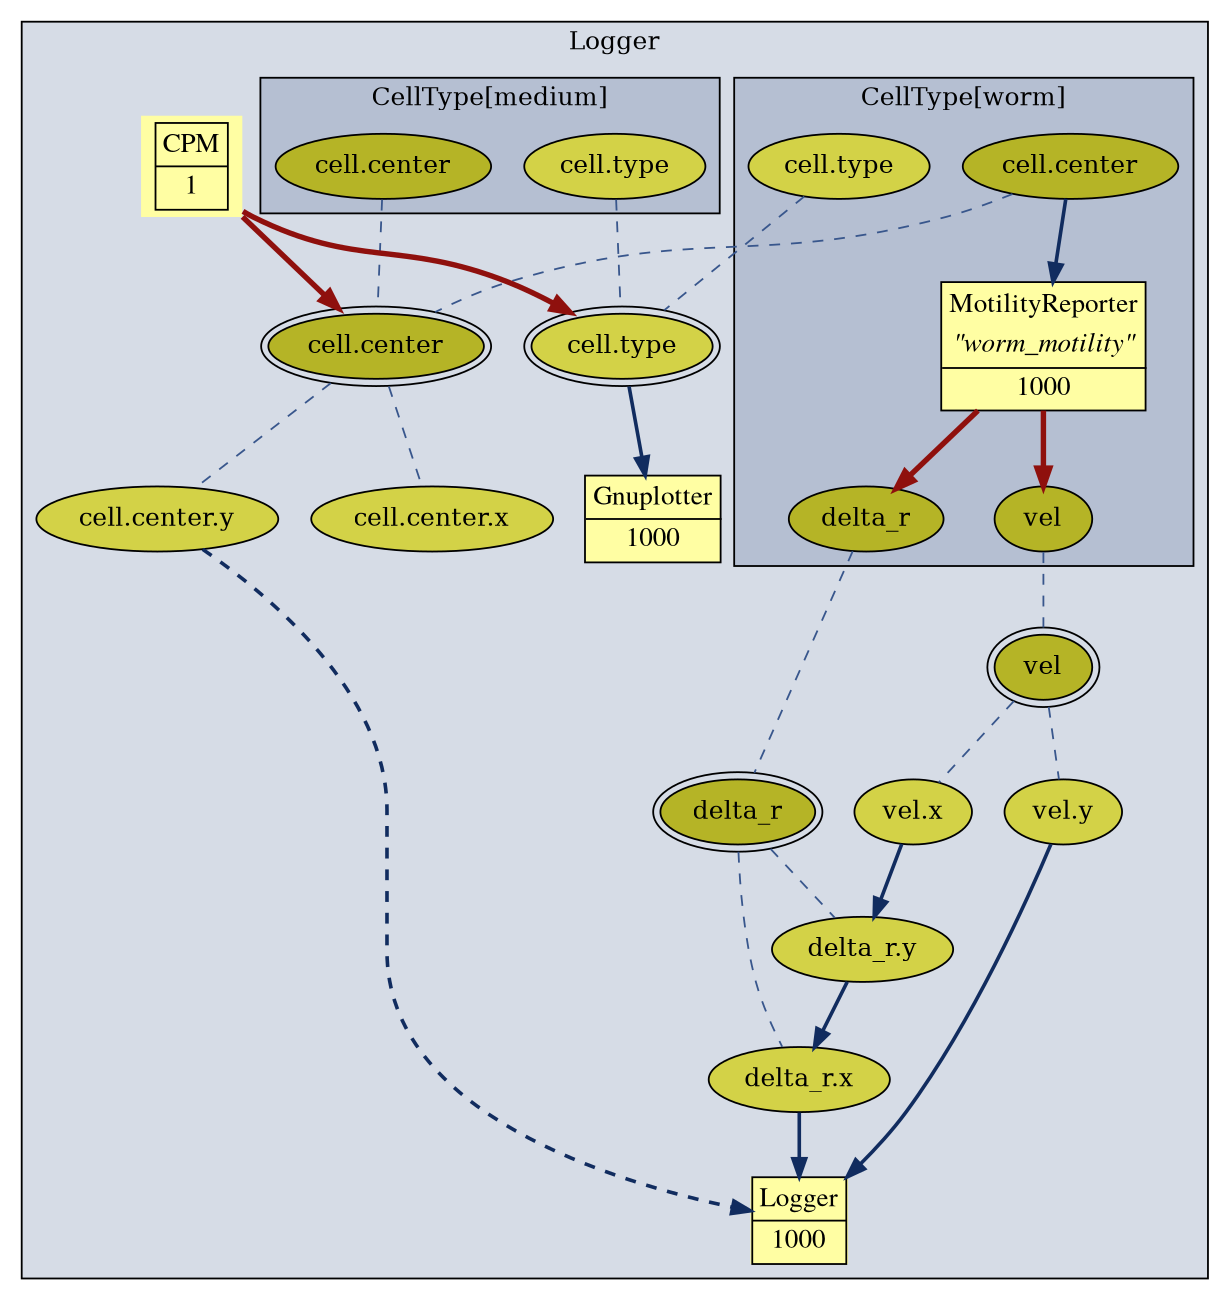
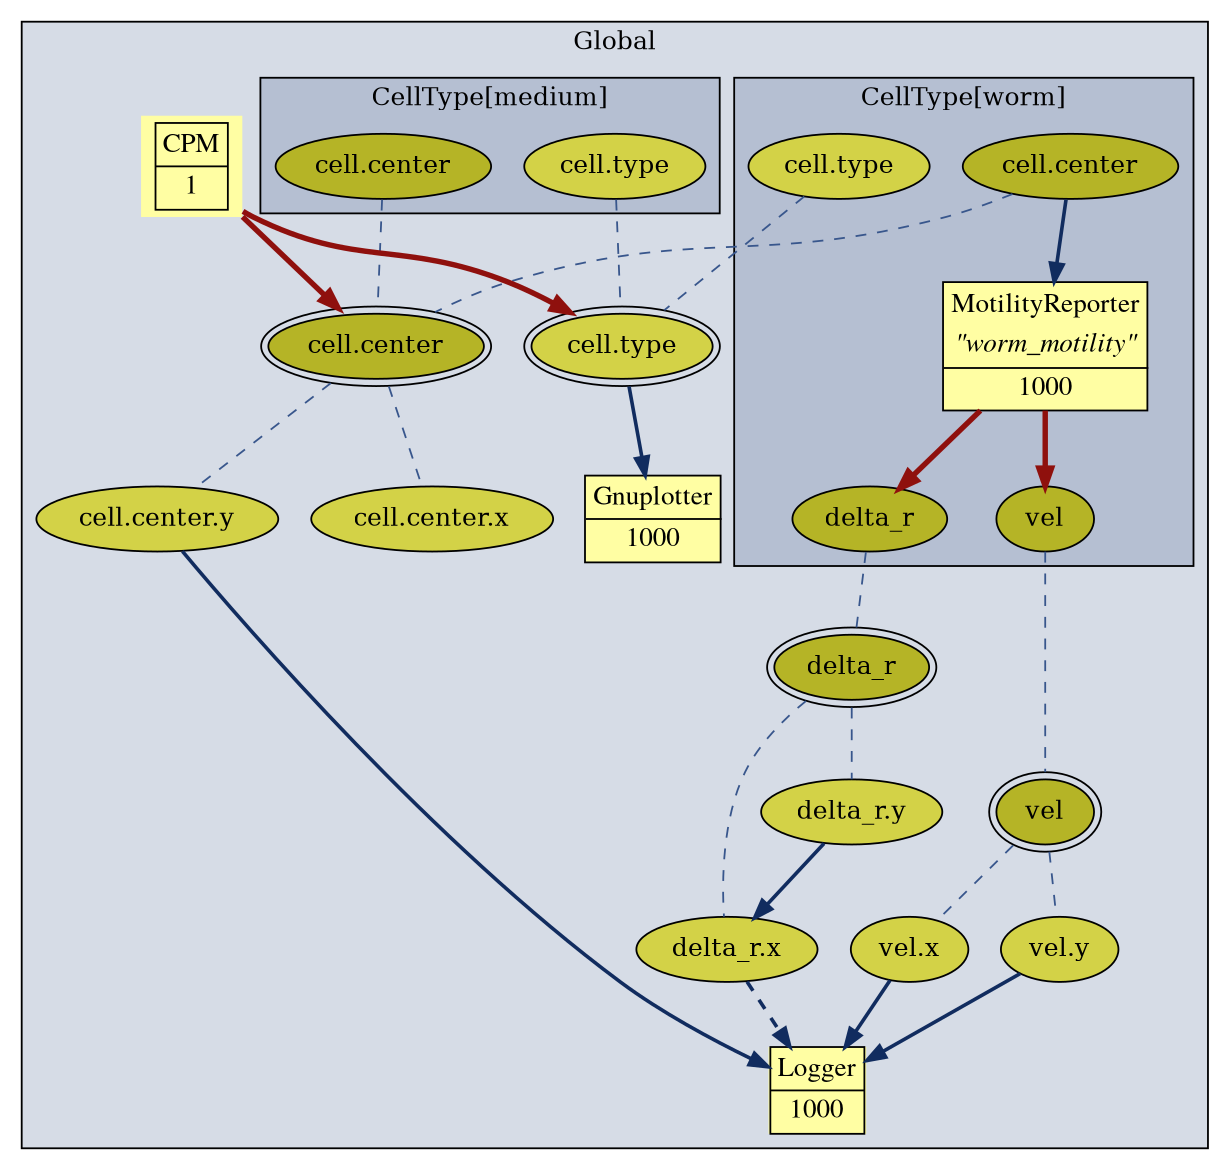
  digraph {
    compound=true
    node [fillcolor="#d3d247" style=filled]
    edge [color="#38568c" penwidth=1 dir=none style=dashed]
    n1 [fillcolor="#fffea3" label=<<font face="times" point-size="15"><table cellborder="0" border="1" cellspacing="0" cellpadding="3" align="center"> <tr><td>MotilityReporter</td></tr> <tr><td><I>"worm_motility"</I></td></tr> <hr/> <tr><td>1000</td></tr></table></font>> margin=0 shape=plaintext]
    n2 [fillcolor="#b5b426" label="cell.center"]
    n3 [label="cell.type"]
    n4 [fillcolor="#b5b426" label=delta_r]
    n5 [fillcolor="#b5b426" label=vel]
    n6 [fillcolor="#b5b426" label="cell.center"]
    n7 [label="cell.type"]
    n8 [fillcolor="#fffea3" label=<<font face="times" point-size="15"><table cellborder="0" border="1" cellspacing="0" cellpadding="3">  <tr><td>CPM</td></tr><hr/><tr><td>1</td></tr></table></font>> shape=plaintext]
    n9 [fillcolor="#fffea3" label=<<font face="times" point-size="15"><table cellborder="0" border="1" cellspacing="0" cellpadding="3" align="center"> <tr><td>Gnuplotter</td></tr> <hr/> <tr><td>1000</td></tr></table></font>> margin=0 shape=plaintext]
    n10 [fillcolor="#fffea3" label=<<font face="times" point-size="15"><table cellborder="0" border="1" cellspacing="0" cellpadding="3" align="center"> <tr><td>Logger</td></tr> <hr/> <tr><td>1000</td></tr></table></font>> margin=0 shape=plaintext]
    n11 [fillcolor="#b5b426" label="cell.center" peripheries=2]
    n12 [label="cell.center.x"]
    n13 [label="cell.center.y"]
    n14 [label="cell.type" peripheries=2]
    n15 [fillcolor="#b5b426" label=delta_r peripheries=2]
    n16 [label="delta_r.x"]
    n17 [label="delta_r.y"]
    n18 [fillcolor="#b5b426" label=vel peripheries=2]
    n19 [label="vel.x"]
    n20 [label="vel.y"]
    subgraph cluster_1 {
      bgcolor="#2341782f"
-     label=Logger
+     label=Global
      labelloc=t
      n8
      n9
      n10
      n11
      n12
      n13
      n14
      n15
      n16
      n17
      n18
      n19
      n20
      subgraph cluster_2 {
        bgcolor="#2341782f"
        label="CellType[worm]"
        labelloc=t
        n1
        n2
        n3
        n4
        n5
      }
      subgraph cluster_3 {
        bgcolor="#2341782f"
        label="CellType[medium]"
        labelloc=t
        n6
        n7
      }
      subgraph cluster_4 {
        bgcolor="#2341782f"
        label="CellType[Medium]"
        labelloc=t
      }
    }
    n1 -> n4 [color="#8f100d" penwidth=3 dir="" style=""]
    n1 -> n5 [color="#8f100d" penwidth=3 dir="" style=""]
    n2 -> n1 [color="#112c5f" penwidth=2 dir="" style=""]
    n2 -> n11
    n3 -> n14
    n4 -> n15
    n5 -> n18
    n6 -> n11
    n7 -> n14
    n8 -> n11 [color="#8f100d" penwidth=3 dir="" style=""]
    n8 -> n14 [color="#8f100d" penwidth=3 dir="" style=""]
    n11 -> n12
    n11 -> n13
-   n13 -> n10 [color="#112c5f" penwidth=2 dir=""]
+   n13 -> n10 [color="#112c5f" penwidth=2 dir="" style=""]
    n14 -> n9 [color="#112c5f" penwidth=2 dir="" style=""]
    n15 -> n16
    n15 -> n17
-   n16 -> n10 [color="#112c5f" penwidth=2 dir="" style=""]
+   n16 -> n10 [color="#112c5f" penwidth=2 dir=""]
    n17 -> n16 [color="#112c5f" penwidth=2 dir="" style=""]
    n18 -> n19
    n18 -> n20
-   n19 -> n17 [color="#112c5f" penwidth=2 dir="" style=""]
+   n19 -> n10 [color="#112c5f" penwidth=2 dir="" style=""]
    n20 -> n10 [color="#112c5f" penwidth=2 dir="" style=""]
  }
